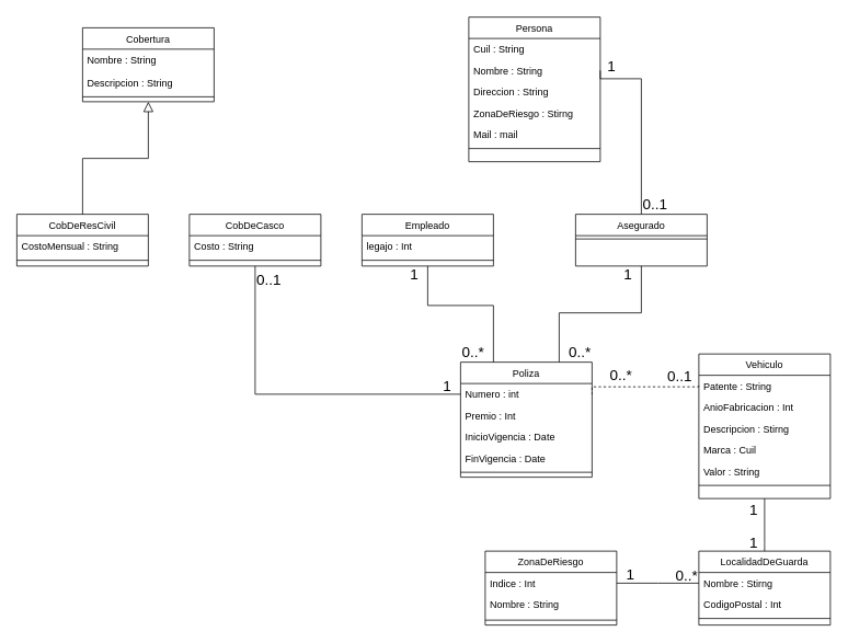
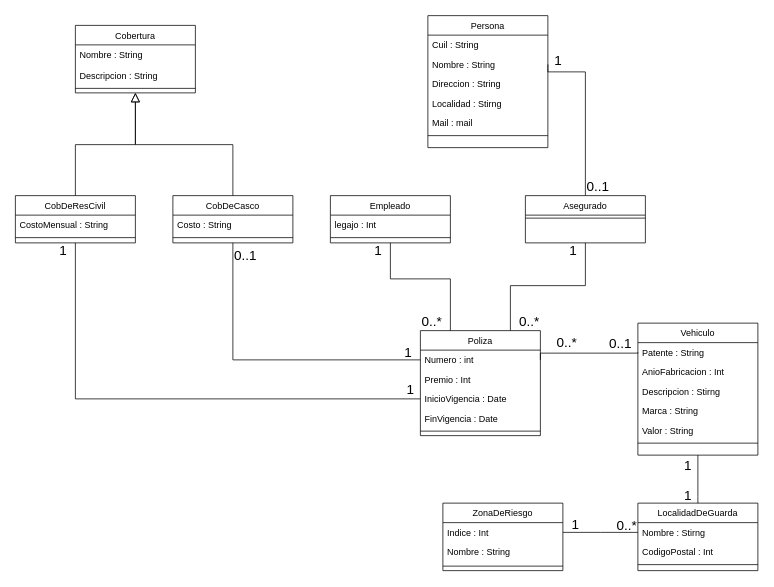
  <mxCell id="0" />
  <mxCell id="1" parent="0" />
  <mxCell id="2" value="CobDeResCivil" style="swimlane;fontStyle=0;align=center;verticalAlign=top;childLayout=stackLayout;horizontal=1;startSize=26;horizontalStack=0;resizeParent=1;resizeLast=0;collapsible=1;marginBottom=0;rounded=0;shadow=0;strokeWidth=1;" parent="1" vertex="1"><mxGeometry x="20" y="260" width="160" height="63" as="geometry"><mxRectangle x="130" y="380" width="160" height="26" as="alternateBounds" /></mxGeometry></mxCell>
  <mxCell id="3" value="CostoMensual : String" style="text;align=left;verticalAlign=top;spacingLeft=4;spacingRight=4;overflow=hidden;rotatable=0;points=[[0,0.5],[1,0.5]];portConstraint=eastwest;" parent="2" vertex="1"><mxGeometry y="26" width="160" height="26" as="geometry" /></mxCell>
  <mxCell id="4" value="" style="line;html=1;strokeWidth=1;align=left;verticalAlign=middle;spacingTop=-1;spacingLeft=3;spacingRight=3;rotatable=0;labelPosition=right;points=[];portConstraint=eastwest;" parent="2" vertex="1"><mxGeometry y="52" width="160" height="8" as="geometry" /></mxCell>
  <mxCell id="5" value="" style="endArrow=block;endSize=10;endFill=0;shadow=0;strokeWidth=1;rounded=0;curved=0;edgeStyle=elbowEdgeStyle;elbow=vertical;" parent="1" source="2" edge="1"><mxGeometry width="160" relative="1" as="geometry"><mxPoint x="100" y="103" as="sourcePoint" /><mxPoint x="180" y="123" as="targetPoint" /></mxGeometry></mxCell>
  <mxCell id="6" value="CobDeCasco" style="swimlane;fontStyle=0;align=center;verticalAlign=top;childLayout=stackLayout;horizontal=1;startSize=26;horizontalStack=0;resizeParent=1;resizeLast=0;collapsible=1;marginBottom=0;rounded=0;shadow=0;strokeWidth=1;" parent="1" vertex="1"><mxGeometry x="230" y="260" width="160" height="63" as="geometry"><mxRectangle x="340" y="380" width="170" height="26" as="alternateBounds" /></mxGeometry></mxCell>
  <mxCell id="7" value="Costo : String" style="text;align=left;verticalAlign=top;spacingLeft=4;spacingRight=4;overflow=hidden;rotatable=0;points=[[0,0.5],[1,0.5]];portConstraint=eastwest;" parent="6" vertex="1"><mxGeometry y="26" width="160" height="26" as="geometry" /></mxCell>
  <mxCell id="8" value="" style="line;html=1;strokeWidth=1;align=left;verticalAlign=middle;spacingTop=-1;spacingLeft=3;spacingRight=3;rotatable=0;labelPosition=right;points=[];portConstraint=eastwest;" parent="6" vertex="1"><mxGeometry y="52" width="160" height="8" as="geometry" /></mxCell>
+ <mxCell id="9" value="" style="endArrow=block;endSize=10;endFill=0;shadow=0;strokeWidth=1;rounded=0;curved=0;edgeStyle=elbowEdgeStyle;elbow=vertical;entryX=0.5;entryY=1;entryDx=0;entryDy=0;" parent="1" source="6" target="42" edge="1"><mxGeometry width="160" relative="1" as="geometry"><mxPoint x="110" y="273" as="sourcePoint" /><mxPoint x="160" y="138" as="targetPoint" /></mxGeometry></mxCell>
  <mxCell id="10" value="" style="endArrow=none;shadow=0;strokeWidth=1;rounded=0;curved=0;endFill=0;edgeStyle=elbowEdgeStyle;elbow=vertical;exitX=0.5;exitY=0;exitDx=0;exitDy=0;entryX=1;entryY=0.5;entryDx=0;entryDy=0;" parent="1" source="49" target="15" edge="1"><mxGeometry x="0.5" y="41" relative="1" as="geometry"><mxPoint x="750" y="189" as="sourcePoint" /><mxPoint x="850" y="95" as="targetPoint" /><mxPoint x="-40" y="32" as="offset" /><Array as="points"><mxPoint x="760" y="95" /></Array></mxGeometry></mxCell>
  <mxCell id="11" value="0..1" style="resizable=0;align=left;verticalAlign=bottom;labelBackgroundColor=none;fontSize=18;" parent="10" connectable="0" vertex="1"><mxGeometry x="-1" relative="1" as="geometry"><mxPoint y="-2" as="offset" /></mxGeometry></mxCell>
  <mxCell id="12" value="1" style="resizable=0;align=right;verticalAlign=bottom;labelBackgroundColor=none;fontSize=18;" parent="10" connectable="0" vertex="1"><mxGeometry x="1" relative="1" as="geometry"><mxPoint x="20" y="5" as="offset" /></mxGeometry></mxCell>
  <mxCell id="13" value="Persona" style="swimlane;fontStyle=0;align=center;verticalAlign=top;childLayout=stackLayout;horizontal=1;startSize=26;horizontalStack=0;resizeParent=1;resizeLast=0;collapsible=1;marginBottom=0;rounded=0;shadow=0;strokeWidth=1;" vertex="1" parent="1"><mxGeometry x="570" y="20" width="160" height="176" as="geometry"><mxRectangle x="550" y="140" width="160" height="26" as="alternateBounds" /></mxGeometry></mxCell>
  <mxCell id="14" value="Cuil : String" style="text;align=left;verticalAlign=top;spacingLeft=4;spacingRight=4;overflow=hidden;rotatable=0;points=[[0,0.5],[1,0.5]];portConstraint=eastwest;" vertex="1" parent="13"><mxGeometry y="26" width="160" height="26" as="geometry" /></mxCell>
  <mxCell id="15" value="Nombre : String" style="text;align=left;verticalAlign=top;spacingLeft=4;spacingRight=4;overflow=hidden;rotatable=0;points=[[0,0.5],[1,0.5]];portConstraint=eastwest;rounded=0;shadow=0;html=0;" vertex="1" parent="13"><mxGeometry y="52" width="160" height="26" as="geometry" /></mxCell>
  <mxCell id="16" value="Direccion : String" style="text;align=left;verticalAlign=top;spacingLeft=4;spacingRight=4;overflow=hidden;rotatable=0;points=[[0,0.5],[1,0.5]];portConstraint=eastwest;rounded=0;shadow=0;html=0;" vertex="1" parent="13"><mxGeometry y="78" width="160" height="26" as="geometry" /></mxCell>
- <mxCell id="17" value="ZonaDeRiesgo : Stirng" style="text;align=left;verticalAlign=top;spacingLeft=4;spacingRight=4;overflow=hidden;rotatable=0;points=[[0,0.5],[1,0.5]];portConstraint=eastwest;rounded=0;shadow=0;html=0;" vertex="1" parent="13"><mxGeometry y="104" width="160" height="26" as="geometry" /></mxCell>
+ <mxCell id="17" value="Localidad : Stirng" style="text;align=left;verticalAlign=top;spacingLeft=4;spacingRight=4;overflow=hidden;rotatable=0;points=[[0,0.5],[1,0.5]];portConstraint=eastwest;rounded=0;shadow=0;html=0;" vertex="1" parent="13"><mxGeometry y="104" width="160" height="26" as="geometry" /></mxCell>
  <mxCell id="18" value="Mail : mail" style="text;align=left;verticalAlign=top;spacingLeft=4;spacingRight=4;overflow=hidden;rotatable=0;points=[[0,0.5],[1,0.5]];portConstraint=eastwest;rounded=0;shadow=0;html=0;" vertex="1" parent="13"><mxGeometry y="130" width="160" height="26" as="geometry" /></mxCell>
  <mxCell id="19" value="" style="line;html=1;strokeWidth=1;align=left;verticalAlign=middle;spacingTop=-1;spacingLeft=3;spacingRight=3;rotatable=0;labelPosition=right;points=[];portConstraint=eastwest;" vertex="1" parent="13"><mxGeometry y="156" width="160" height="8" as="geometry" /></mxCell>
  <mxCell id="20" value="Poliza" style="swimlane;fontStyle=0;align=center;verticalAlign=top;childLayout=stackLayout;horizontal=1;startSize=26;horizontalStack=0;resizeParent=1;resizeLast=0;collapsible=1;marginBottom=0;rounded=0;shadow=0;strokeWidth=1;" vertex="1" parent="1"><mxGeometry x="560" y="440" width="160" height="140" as="geometry"><mxRectangle x="550" y="140" width="160" height="26" as="alternateBounds" /></mxGeometry></mxCell>
  <mxCell id="21" value="Numero : int" style="text;align=left;verticalAlign=top;spacingLeft=4;spacingRight=4;overflow=hidden;rotatable=0;points=[[0,0.5],[1,0.5]];portConstraint=eastwest;" vertex="1" parent="20"><mxGeometry y="26" width="160" height="26" as="geometry" /></mxCell>
  <mxCell id="22" value="Premio : Int" style="text;align=left;verticalAlign=top;spacingLeft=4;spacingRight=4;overflow=hidden;rotatable=0;points=[[0,0.5],[1,0.5]];portConstraint=eastwest;rounded=0;shadow=0;html=0;" vertex="1" parent="20"><mxGeometry y="52" width="160" height="26" as="geometry" /></mxCell>
  <mxCell id="23" value="InicioVigencia : Date" style="text;align=left;verticalAlign=top;spacingLeft=4;spacingRight=4;overflow=hidden;rotatable=0;points=[[0,0.5],[1,0.5]];portConstraint=eastwest;rounded=0;shadow=0;html=0;" vertex="1" parent="20"><mxGeometry y="78" width="160" height="26" as="geometry" /></mxCell>
  <mxCell id="24" value="FinVigencia : Date" style="text;align=left;verticalAlign=top;spacingLeft=4;spacingRight=4;overflow=hidden;rotatable=0;points=[[0,0.5],[1,0.5]];portConstraint=eastwest;rounded=0;shadow=0;html=0;" vertex="1" parent="20"><mxGeometry y="104" width="160" height="26" as="geometry" /></mxCell>
  <mxCell id="25" value="" style="line;html=1;strokeWidth=1;align=left;verticalAlign=middle;spacingTop=-1;spacingLeft=3;spacingRight=3;rotatable=0;labelPosition=right;points=[];portConstraint=eastwest;" vertex="1" parent="20"><mxGeometry y="130" width="160" height="8" as="geometry" /></mxCell>
  <mxCell id="26" value="Vehiculo" style="swimlane;fontStyle=0;align=center;verticalAlign=top;childLayout=stackLayout;horizontal=1;startSize=26;horizontalStack=0;resizeParent=1;resizeLast=0;collapsible=1;marginBottom=0;rounded=0;shadow=0;strokeWidth=1;" vertex="1" parent="1"><mxGeometry x="850" y="430" width="160" height="176" as="geometry"><mxRectangle x="550" y="140" width="160" height="26" as="alternateBounds" /></mxGeometry></mxCell>
  <mxCell id="27" value="Patente : String" style="text;align=left;verticalAlign=top;spacingLeft=4;spacingRight=4;overflow=hidden;rotatable=0;points=[[0,0.5],[1,0.5]];portConstraint=eastwest;" vertex="1" parent="26"><mxGeometry y="26" width="160" height="26" as="geometry" /></mxCell>
  <mxCell id="28" value="AnioFabricacion : Int" style="text;align=left;verticalAlign=top;spacingLeft=4;spacingRight=4;overflow=hidden;rotatable=0;points=[[0,0.5],[1,0.5]];portConstraint=eastwest;rounded=0;shadow=0;html=0;" vertex="1" parent="26"><mxGeometry y="52" width="160" height="26" as="geometry" /></mxCell>
  <mxCell id="29" value="Descripcion : Stirng" style="text;align=left;verticalAlign=top;spacingLeft=4;spacingRight=4;overflow=hidden;rotatable=0;points=[[0,0.5],[1,0.5]];portConstraint=eastwest;rounded=0;shadow=0;html=0;" vertex="1" parent="26"><mxGeometry y="78" width="160" height="26" as="geometry" /></mxCell>
- <mxCell id="30" value="Marca : Cuil" style="text;align=left;verticalAlign=top;spacingLeft=4;spacingRight=4;overflow=hidden;rotatable=0;points=[[0,0.5],[1,0.5]];portConstraint=eastwest;rounded=0;shadow=0;html=0;" vertex="1" parent="26"><mxGeometry y="104" width="160" height="26" as="geometry" /></mxCell>
+ <mxCell id="30" value="Marca : String" style="text;align=left;verticalAlign=top;spacingLeft=4;spacingRight=4;overflow=hidden;rotatable=0;points=[[0,0.5],[1,0.5]];portConstraint=eastwest;rounded=0;shadow=0;html=0;" vertex="1" parent="26"><mxGeometry y="104" width="160" height="26" as="geometry" /></mxCell>
  <mxCell id="31" value="Valor : String" style="text;align=left;verticalAlign=top;spacingLeft=4;spacingRight=4;overflow=hidden;rotatable=0;points=[[0,0.5],[1,0.5]];portConstraint=eastwest;rounded=0;shadow=0;html=0;" vertex="1" parent="26"><mxGeometry y="130" width="160" height="26" as="geometry" /></mxCell>
  <mxCell id="32" value="" style="line;html=1;strokeWidth=1;align=left;verticalAlign=middle;spacingTop=-1;spacingLeft=3;spacingRight=3;rotatable=0;labelPosition=right;points=[];portConstraint=eastwest;" vertex="1" parent="26"><mxGeometry y="156" width="160" height="8" as="geometry" /></mxCell>
  <mxCell id="33" value="LocalidadDeGuarda" style="swimlane;fontStyle=0;align=center;verticalAlign=top;childLayout=stackLayout;horizontal=1;startSize=26;horizontalStack=0;resizeParent=1;resizeLast=0;collapsible=1;marginBottom=0;rounded=0;shadow=0;strokeWidth=1;" vertex="1" parent="1"><mxGeometry x="850" y="670" width="160" height="90" as="geometry"><mxRectangle x="550" y="140" width="160" height="26" as="alternateBounds" /></mxGeometry></mxCell>
  <mxCell id="34" value="" style="resizable=0;align=left;verticalAlign=bottom;labelBackgroundColor=none;fontSize=18;" connectable="0" vertex="1" parent="33"><mxGeometry y="26" width="160" as="geometry"><mxPoint x="43" y="107" as="offset" /></mxGeometry></mxCell>
  <mxCell id="35" value="Nombre : Stirng" style="text;align=left;verticalAlign=top;spacingLeft=4;spacingRight=4;overflow=hidden;rotatable=0;points=[[0,0.5],[1,0.5]];portConstraint=eastwest;" vertex="1" parent="33"><mxGeometry y="26" width="160" height="26" as="geometry" /></mxCell>
  <mxCell id="36" value="CodigoPostal : Int" style="text;align=left;verticalAlign=top;spacingLeft=4;spacingRight=4;overflow=hidden;rotatable=0;points=[[0,0.5],[1,0.5]];portConstraint=eastwest;rounded=0;shadow=0;html=0;" vertex="1" parent="33"><mxGeometry y="52" width="160" height="26" as="geometry" /></mxCell>
  <mxCell id="37" value="" style="line;html=1;strokeWidth=1;align=left;verticalAlign=middle;spacingTop=-1;spacingLeft=3;spacingRight=3;rotatable=0;labelPosition=right;points=[];portConstraint=eastwest;" vertex="1" parent="33"><mxGeometry y="78" width="160" height="8" as="geometry" /></mxCell>
  <mxCell id="38" value="ZonaDeRiesgo" style="swimlane;fontStyle=0;align=center;verticalAlign=top;childLayout=stackLayout;horizontal=1;startSize=26;horizontalStack=0;resizeParent=1;resizeLast=0;collapsible=1;marginBottom=0;rounded=0;shadow=0;strokeWidth=1;" vertex="1" parent="1"><mxGeometry x="590" y="670" width="160" height="90" as="geometry"><mxRectangle x="550" y="140" width="160" height="26" as="alternateBounds" /></mxGeometry></mxCell>
  <mxCell id="39" value="Indice : Int" style="text;align=left;verticalAlign=top;spacingLeft=4;spacingRight=4;overflow=hidden;rotatable=0;points=[[0,0.5],[1,0.5]];portConstraint=eastwest;" vertex="1" parent="38"><mxGeometry y="26" width="160" height="26" as="geometry" /></mxCell>
  <mxCell id="40" value="Nombre : String" style="text;align=left;verticalAlign=top;spacingLeft=4;spacingRight=4;overflow=hidden;rotatable=0;points=[[0,0.5],[1,0.5]];portConstraint=eastwest;rounded=0;shadow=0;html=0;" vertex="1" parent="38"><mxGeometry y="52" width="160" height="28" as="geometry" /></mxCell>
  <mxCell id="41" value="" style="line;html=1;strokeWidth=1;align=left;verticalAlign=middle;spacingTop=-1;spacingLeft=3;spacingRight=3;rotatable=0;labelPosition=right;points=[];portConstraint=eastwest;" vertex="1" parent="38"><mxGeometry y="80" width="160" height="8" as="geometry" /></mxCell>
  <mxCell id="42" value="Cobertura" style="swimlane;fontStyle=0;align=center;verticalAlign=top;childLayout=stackLayout;horizontal=1;startSize=26;horizontalStack=0;resizeParent=1;resizeLast=0;collapsible=1;marginBottom=0;rounded=0;shadow=0;strokeWidth=1;" vertex="1" parent="1"><mxGeometry x="100" y="33" width="160" height="90" as="geometry"><mxRectangle x="550" y="140" width="160" height="26" as="alternateBounds" /></mxGeometry></mxCell>
  <mxCell id="43" value="Nombre : String" style="text;align=left;verticalAlign=top;spacingLeft=4;spacingRight=4;overflow=hidden;rotatable=0;points=[[0,0.5],[1,0.5]];portConstraint=eastwest;rounded=0;shadow=0;html=0;" vertex="1" parent="42"><mxGeometry y="26" width="160" height="28" as="geometry" /></mxCell>
  <mxCell id="44" value="Descripcion : String" style="text;align=left;verticalAlign=top;spacingLeft=4;spacingRight=4;overflow=hidden;rotatable=0;points=[[0,0.5],[1,0.5]];portConstraint=eastwest;rounded=0;shadow=0;html=0;" vertex="1" parent="42"><mxGeometry y="54" width="160" height="26" as="geometry" /></mxCell>
  <mxCell id="45" value="" style="line;html=1;strokeWidth=1;align=left;verticalAlign=middle;spacingTop=-1;spacingLeft=3;spacingRight=3;rotatable=0;labelPosition=right;points=[];portConstraint=eastwest;" vertex="1" parent="42"><mxGeometry y="80" width="160" height="8" as="geometry" /></mxCell>
  <mxCell id="46" value="Empleado" style="swimlane;fontStyle=0;align=center;verticalAlign=top;childLayout=stackLayout;horizontal=1;startSize=26;horizontalStack=0;resizeParent=1;resizeLast=0;collapsible=1;marginBottom=0;rounded=0;shadow=0;strokeWidth=1;" vertex="1" parent="1"><mxGeometry x="440" y="260" width="160" height="63" as="geometry"><mxRectangle x="340" y="380" width="170" height="26" as="alternateBounds" /></mxGeometry></mxCell>
  <mxCell id="47" value="legajo : Int" style="text;align=left;verticalAlign=top;spacingLeft=4;spacingRight=4;overflow=hidden;rotatable=0;points=[[0,0.5],[1,0.5]];portConstraint=eastwest;" vertex="1" parent="46"><mxGeometry y="26" width="160" height="26" as="geometry" /></mxCell>
  <mxCell id="48" value="" style="line;html=1;strokeWidth=1;align=left;verticalAlign=middle;spacingTop=-1;spacingLeft=3;spacingRight=3;rotatable=0;labelPosition=right;points=[];portConstraint=eastwest;" vertex="1" parent="46"><mxGeometry y="52" width="160" height="8" as="geometry" /></mxCell>
  <mxCell id="49" value="Asegurado" style="swimlane;fontStyle=0;align=center;verticalAlign=top;childLayout=stackLayout;horizontal=1;startSize=26;horizontalStack=0;resizeParent=1;resizeLast=0;collapsible=1;marginBottom=0;rounded=0;shadow=0;strokeWidth=1;" vertex="1" parent="1"><mxGeometry x="700" y="260" width="160" height="63" as="geometry"><mxRectangle x="340" y="380" width="170" height="26" as="alternateBounds" /></mxGeometry></mxCell>
  <mxCell id="50" value="" style="line;html=1;strokeWidth=1;align=left;verticalAlign=middle;spacingTop=-1;spacingLeft=3;spacingRight=3;rotatable=0;labelPosition=right;points=[];portConstraint=eastwest;" vertex="1" parent="49"><mxGeometry y="26" width="160" height="8" as="geometry" /></mxCell>
- <mxCell id="51" value="" style="endArrow=none;shadow=0;strokeWidth=1;rounded=0;curved=0;endFill=0;edgeStyle=elbowEdgeStyle;elbow=vertical;exitX=0;exitY=0.5;exitDx=0;exitDy=0;entryX=1;entryY=0.5;entryDx=0;entryDy=0;dashed=1;" edge="1" parent="1" source="27" target="21"><mxGeometry x="0.5" y="41" relative="1" as="geometry"><mxPoint x="890" y="635" as="sourcePoint" /><mxPoint x="840" y="460" as="targetPoint" /><mxPoint x="-40" y="32" as="offset" /><Array as="points"><mxPoint x="870" y="470" /></Array></mxGeometry></mxCell>
+ <mxCell id="51" value="" style="endArrow=none;shadow=0;strokeWidth=1;rounded=0;curved=0;endFill=0;edgeStyle=elbowEdgeStyle;elbow=vertical;exitX=0;exitY=0.5;exitDx=0;exitDy=0;entryX=1;entryY=0.5;entryDx=0;entryDy=0;" edge="1" parent="1" source="27" target="21"><mxGeometry x="0.5" y="41" relative="1" as="geometry"><mxPoint x="890" y="635" as="sourcePoint" /><mxPoint x="840" y="460" as="targetPoint" /><mxPoint x="-40" y="32" as="offset" /><Array as="points"><mxPoint x="870" y="470" /></Array></mxGeometry></mxCell>
  <mxCell id="52" value="0..1" style="resizable=0;align=left;verticalAlign=bottom;labelBackgroundColor=none;fontSize=18;" connectable="0" vertex="1" parent="51"><mxGeometry x="-1" relative="1" as="geometry"><mxPoint x="-40" y="-2" as="offset" /></mxGeometry></mxCell>
  <mxCell id="53" value="0..*" style="resizable=0;align=left;verticalAlign=bottom;labelBackgroundColor=none;fontSize=18;" connectable="0" vertex="1" parent="1"><mxGeometry x="740" y="466" as="geometry" /></mxCell>
  <mxCell id="54" value="1" style="resizable=0;align=left;verticalAlign=bottom;labelBackgroundColor=none;fontSize=18;" connectable="0" vertex="1" parent="1"><mxGeometry x="910" y="630" as="geometry" /></mxCell>
  <mxCell id="55" value="" style="endArrow=none;shadow=0;strokeWidth=1;rounded=0;curved=0;endFill=0;edgeStyle=elbowEdgeStyle;elbow=vertical;exitX=0.25;exitY=0;exitDx=0;exitDy=0;entryX=0.5;entryY=1;entryDx=0;entryDy=0;" edge="1" parent="1" source="20" target="46"><mxGeometry x="0.5" y="41" relative="1" as="geometry"><mxPoint x="560" y="541" as="sourcePoint" /><mxPoint x="610" y="340" as="targetPoint" /><mxPoint x="-40" y="32" as="offset" /><Array as="points"><mxPoint x="590" y="371" /></Array></mxGeometry></mxCell>
  <mxCell id="56" value="0..*" style="resizable=0;align=left;verticalAlign=bottom;labelBackgroundColor=none;fontSize=18;" connectable="0" vertex="1" parent="55"><mxGeometry x="-1" relative="1" as="geometry"><mxPoint x="-40" y="-2" as="offset" /></mxGeometry></mxCell>
  <mxCell id="57" value="1" style="resizable=0;align=right;verticalAlign=bottom;labelBackgroundColor=none;fontSize=18;" connectable="0" vertex="1" parent="55"><mxGeometry x="1" relative="1" as="geometry"><mxPoint x="-10" y="21" as="offset" /></mxGeometry></mxCell>
  <mxCell id="58" value="" style="endArrow=none;shadow=0;strokeWidth=1;rounded=0;curved=0;endFill=0;edgeStyle=elbowEdgeStyle;elbow=vertical;exitX=0.75;exitY=0;exitDx=0;exitDy=0;entryX=0.5;entryY=1;entryDx=0;entryDy=0;" edge="1" parent="1" source="20" target="49"><mxGeometry x="0.5" y="41" relative="1" as="geometry"><mxPoint x="880" y="541" as="sourcePoint" /><mxPoint x="930" y="340" as="targetPoint" /><mxPoint x="-40" y="32" as="offset" /><Array as="points"><mxPoint x="810" y="380" /></Array></mxGeometry></mxCell>
  <mxCell id="59" value="0..*" style="resizable=0;align=left;verticalAlign=bottom;labelBackgroundColor=none;fontSize=18;" connectable="0" vertex="1" parent="58"><mxGeometry x="-1" relative="1" as="geometry"><mxPoint x="10" y="-2" as="offset" /></mxGeometry></mxCell>
  <mxCell id="60" value="1" style="resizable=0;align=right;verticalAlign=bottom;labelBackgroundColor=none;fontSize=18;" connectable="0" vertex="1" parent="58"><mxGeometry x="1" relative="1" as="geometry"><mxPoint x="-10" y="21" as="offset" /></mxGeometry></mxCell>
  <mxCell id="61" value="" style="endArrow=none;shadow=0;strokeWidth=1;rounded=0;curved=0;endFill=0;edgeStyle=elbowEdgeStyle;elbow=vertical;exitX=0.5;exitY=0;exitDx=0;exitDy=0;entryX=0.5;entryY=1;entryDx=0;entryDy=0;" edge="1" parent="1" source="33" target="26"><mxGeometry x="0.5" y="41" relative="1" as="geometry"><mxPoint x="870" y="660" as="sourcePoint" /><mxPoint x="740" y="670" as="targetPoint" /><mxPoint x="-40" y="32" as="offset" /><Array as="points"><mxPoint x="890" y="661" /></Array></mxGeometry></mxCell>
  <mxCell id="62" value="1" style="resizable=0;align=left;verticalAlign=bottom;labelBackgroundColor=none;fontSize=18;" connectable="0" vertex="1" parent="61"><mxGeometry x="-1" relative="1" as="geometry"><mxPoint x="-20" as="offset" /></mxGeometry></mxCell>
  <mxCell id="63" value="" style="endArrow=none;shadow=0;strokeWidth=1;rounded=0;curved=0;endFill=0;edgeStyle=elbowEdgeStyle;elbow=vertical;exitX=0;exitY=0.5;exitDx=0;exitDy=0;entryX=1;entryY=0.5;entryDx=0;entryDy=0;" edge="1" parent="1" source="35" target="39"><mxGeometry x="0.5" y="41" relative="1" as="geometry"><mxPoint x="800" y="747" as="sourcePoint" /><mxPoint x="800" y="683" as="targetPoint" /><mxPoint x="-40" y="32" as="offset" /><Array as="points" /></mxGeometry></mxCell>
  <mxCell id="64" value="1" style="resizable=0;align=left;verticalAlign=bottom;labelBackgroundColor=none;fontSize=18;" connectable="0" vertex="1" parent="63"><mxGeometry x="-1" relative="1" as="geometry"><mxPoint x="-90" as="offset" /></mxGeometry></mxCell>
  <mxCell id="65" value="0..*" style="resizable=0;align=left;verticalAlign=bottom;labelBackgroundColor=none;fontSize=18;" connectable="0" vertex="1" parent="1"><mxGeometry x="820" y="710" as="geometry" /></mxCell>
+ <mxCell id="66" value="" style="endArrow=none;shadow=0;strokeWidth=1;rounded=0;curved=0;endFill=0;edgeStyle=elbowEdgeStyle;elbow=vertical;exitX=0;exitY=0.5;exitDx=0;exitDy=0;entryX=0.5;entryY=1;entryDx=0;entryDy=0;" edge="1" parent="1" source="23" target="2"><mxGeometry x="0.5" y="41" relative="1" as="geometry"><mxPoint x="180" y="447" as="sourcePoint" /><mxPoint x="100" y="360" as="targetPoint" /><mxPoint x="-40" y="32" as="offset" /><Array as="points"><mxPoint x="340" y="531" /></Array></mxGeometry></mxCell>
+ <mxCell id="67" value="1" style="resizable=0;align=left;verticalAlign=bottom;labelBackgroundColor=none;fontSize=18;" connectable="0" vertex="1" parent="66"><mxGeometry x="-1" relative="1" as="geometry"><mxPoint x="-20" y="-2" as="offset" /></mxGeometry></mxCell>
+ <mxCell id="68" value="1" style="resizable=0;align=right;verticalAlign=bottom;labelBackgroundColor=none;fontSize=18;" connectable="0" vertex="1" parent="66"><mxGeometry x="1" relative="1" as="geometry"><mxPoint x="-10" y="21" as="offset" /></mxGeometry></mxCell>
  <mxCell id="69" value="" style="endArrow=none;shadow=0;strokeWidth=1;rounded=0;curved=0;endFill=0;edgeStyle=elbowEdgeStyle;elbow=vertical;exitX=0.5;exitY=1;exitDx=0;exitDy=0;entryX=0;entryY=0.5;entryDx=0;entryDy=0;" edge="1" parent="1" source="6" target="21"><mxGeometry x="0.5" y="41" relative="1" as="geometry"><mxPoint y="541" as="sourcePoint" x="410" /><mxPoint x="460" y="340" as="targetPoint" /><mxPoint x="-40" y="32" as="offset" /><Array as="points"><mxPoint x="440" y="479" /></Array></mxGeometry></mxCell>
  <mxCell id="70" value="0..1" style="resizable=0;align=left;verticalAlign=bottom;labelBackgroundColor=none;fontSize=18;" connectable="0" vertex="1" parent="69"><mxGeometry x="-1" relative="1" as="geometry"><mxPoint y="27" as="offset" /></mxGeometry></mxCell>
  <mxCell id="71" value="1" style="resizable=0;align=right;verticalAlign=bottom;labelBackgroundColor=none;fontSize=18;" connectable="0" vertex="1" parent="69"><mxGeometry x="1" relative="1" as="geometry"><mxPoint x="-10" y="1" as="offset" /></mxGeometry></mxCell>
